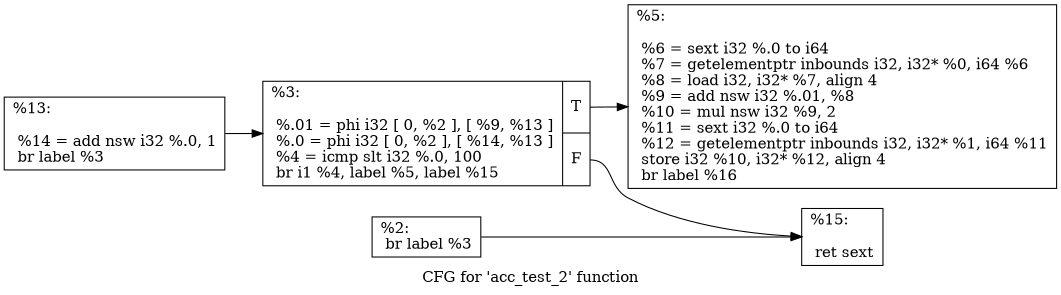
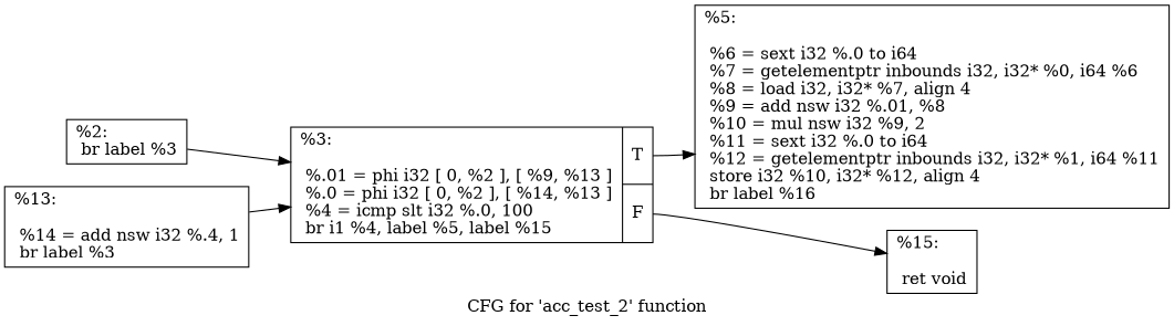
  digraph {
    label="CFG for 'acc_test_2' function"
    rankdir=LR
    node [shape=record]
    n1 [label="{%2:\l  br label %3\l}"]
    n2 [label="{%3:\l\l  %.01 = phi i32 [ 0, %2 ], [ %9, %13 ]\l  %.0 = phi i32 [ 0, %2 ], [ %14, %13 ]\l  %4 = icmp slt i32 %.0, 100\l  br i1 %4, label %5, label %15\l|{<s0>T|<s1>F}}"]
    n3 [label="{%5:\l\l  %6 = sext i32 %.0 to i64\l  %7 = getelementptr inbounds i32, i32* %0, i64 %6\l  %8 = load i32, i32* %7, align 4\l  %9 = add nsw i32 %.01, %8\l  %10 = mul nsw i32 %9, 2\l  %11 = sext i32 %.0 to i64\l  %12 = getelementptr inbounds i32, i32* %1, i64 %11\l  store i32 %10, i32* %12, align 4\l  br label %16\l}"]
-   n4 [label="{%15:\l\l  ret sext\l}"]
-   n5 [label="{%13:\l\l  %14 = add nsw i32 %.0, 1\l  br label %3\l}"]
-   n1 -> n4
+   n4 [label="{%15:\l\l  ret void\l}"]
+   n5 [label="{%13:\l\l  %14 = add nsw i32 %.4, 1\l  br label %3\l}"]
+   n1 -> n2
    n2 -> n3 [tailport=s0]
    n2 -> n4 [tailport=s1]
    n5 -> n2
  }
